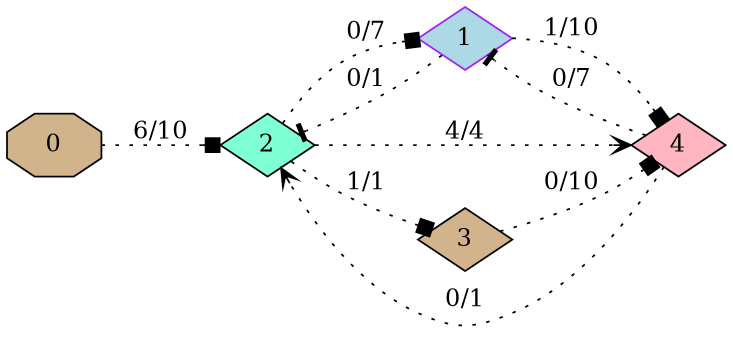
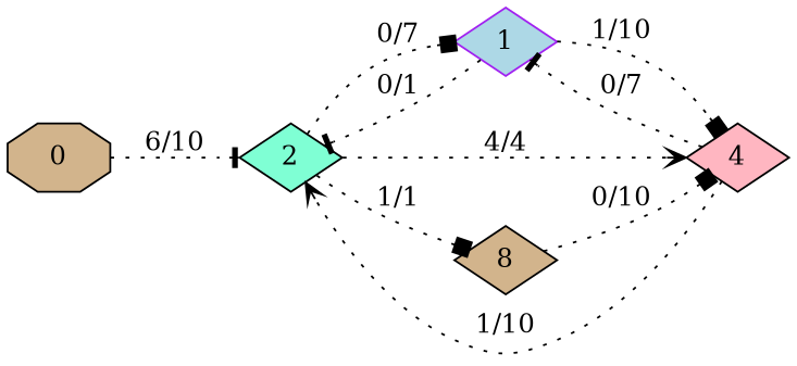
  digraph {
    rankdir=LR
    node [color=black fillcolor=tan shape=diamond style=filled]
    edge [arrowhead=box style=dotted]
    0 [shape=octagon]
    2 [fillcolor=aquamarine]
    1 [color=purple fillcolor=lightblue]
    4 [fillcolor=lightpink]
-   3
-   0 -> 2 [label="6/10"]
+   3 [label=8]
+   0 -> 2 [arrowhead=tee label="6/10"]
    2 -> 1 [label="0/7"]
    2 -> 4 [arrowhead=vee label="4/4"]
    2 -> 3 [label="1/1"]
    1 -> 2 [arrowhead=tee label="0/1"]
    1 -> 4 [label="1/10"]
-   4 -> 2 [arrowhead=vee label="0/1"]
+   4 -> 2 [arrowhead=vee label="1/10"]
    4 -> 1 [arrowhead=tee label="0/7"]
    3 -> 4 [label="0/10"]
  }
